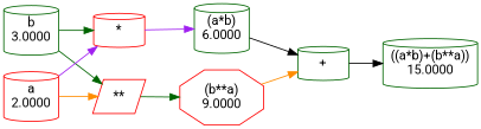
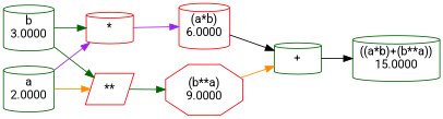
  digraph {
    fontname=Roboto
    rankdir=LR
    node [color=darkgreen fontname=Roboto shape=cylinder]
    edge [color=darkgreen fontname=Roboto]
-   n1 [label="(a*b)\n6.0000"]
+   n1 [color=red label="(a*b)\n6.0000"]
    n2 [label="+"]
    n3 [label="((a*b)+(b**a))\n15.0000"]
    n4 [color=red label="*"]
    n5 [label="b\n3.0000"]
    n6 [color=red label="**" shape=parallelogram]
    n7 [color=red label="(b**a)\n9.0000" shape=octagon]
-   n8 [color=red label="a\n2.0000"]
+   n8 [label="a\n2.0000"]
    n1 -> n2 [color=black]
    n2 -> n3 [color=black]
    n4 -> n1 [color=purple]
    n5 -> n4
    n5 -> n6
    n6 -> n7
    n7 -> n2 [color=darkorange]
    n8 -> n4 [color=purple]
    n8 -> n6 [color=darkorange]
  }
